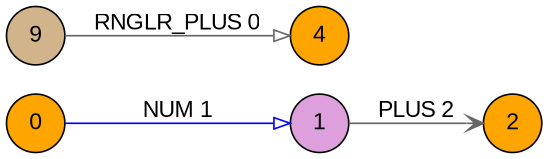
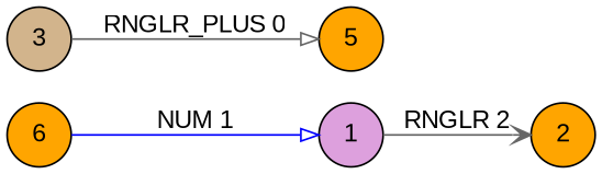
  digraph {
    fontname="Liberation Sans"
    rankdir=LR
    node [fillcolor=orange fontname="Liberation Sans" shape=circle style=filled]
    edge [arrowhead=onormal color=gray40 fontname="Liberation Sans"]
    1 [fillcolor=plum]
-   0
+   0 [label=6]
    2
-   3 [fillcolor=tan label=9]
-   4
-   1 -> 2 [arrowhead=vee label="PLUS 2"]
+   3 [fillcolor=tan]
+   4 [label=5]
+   1 -> 2 [arrowhead=vee label="RNGLR 2"]
    0 -> 1 [color=blue label="NUM 1"]
    3 -> 4 [label="RNGLR_PLUS 0"]
  }
